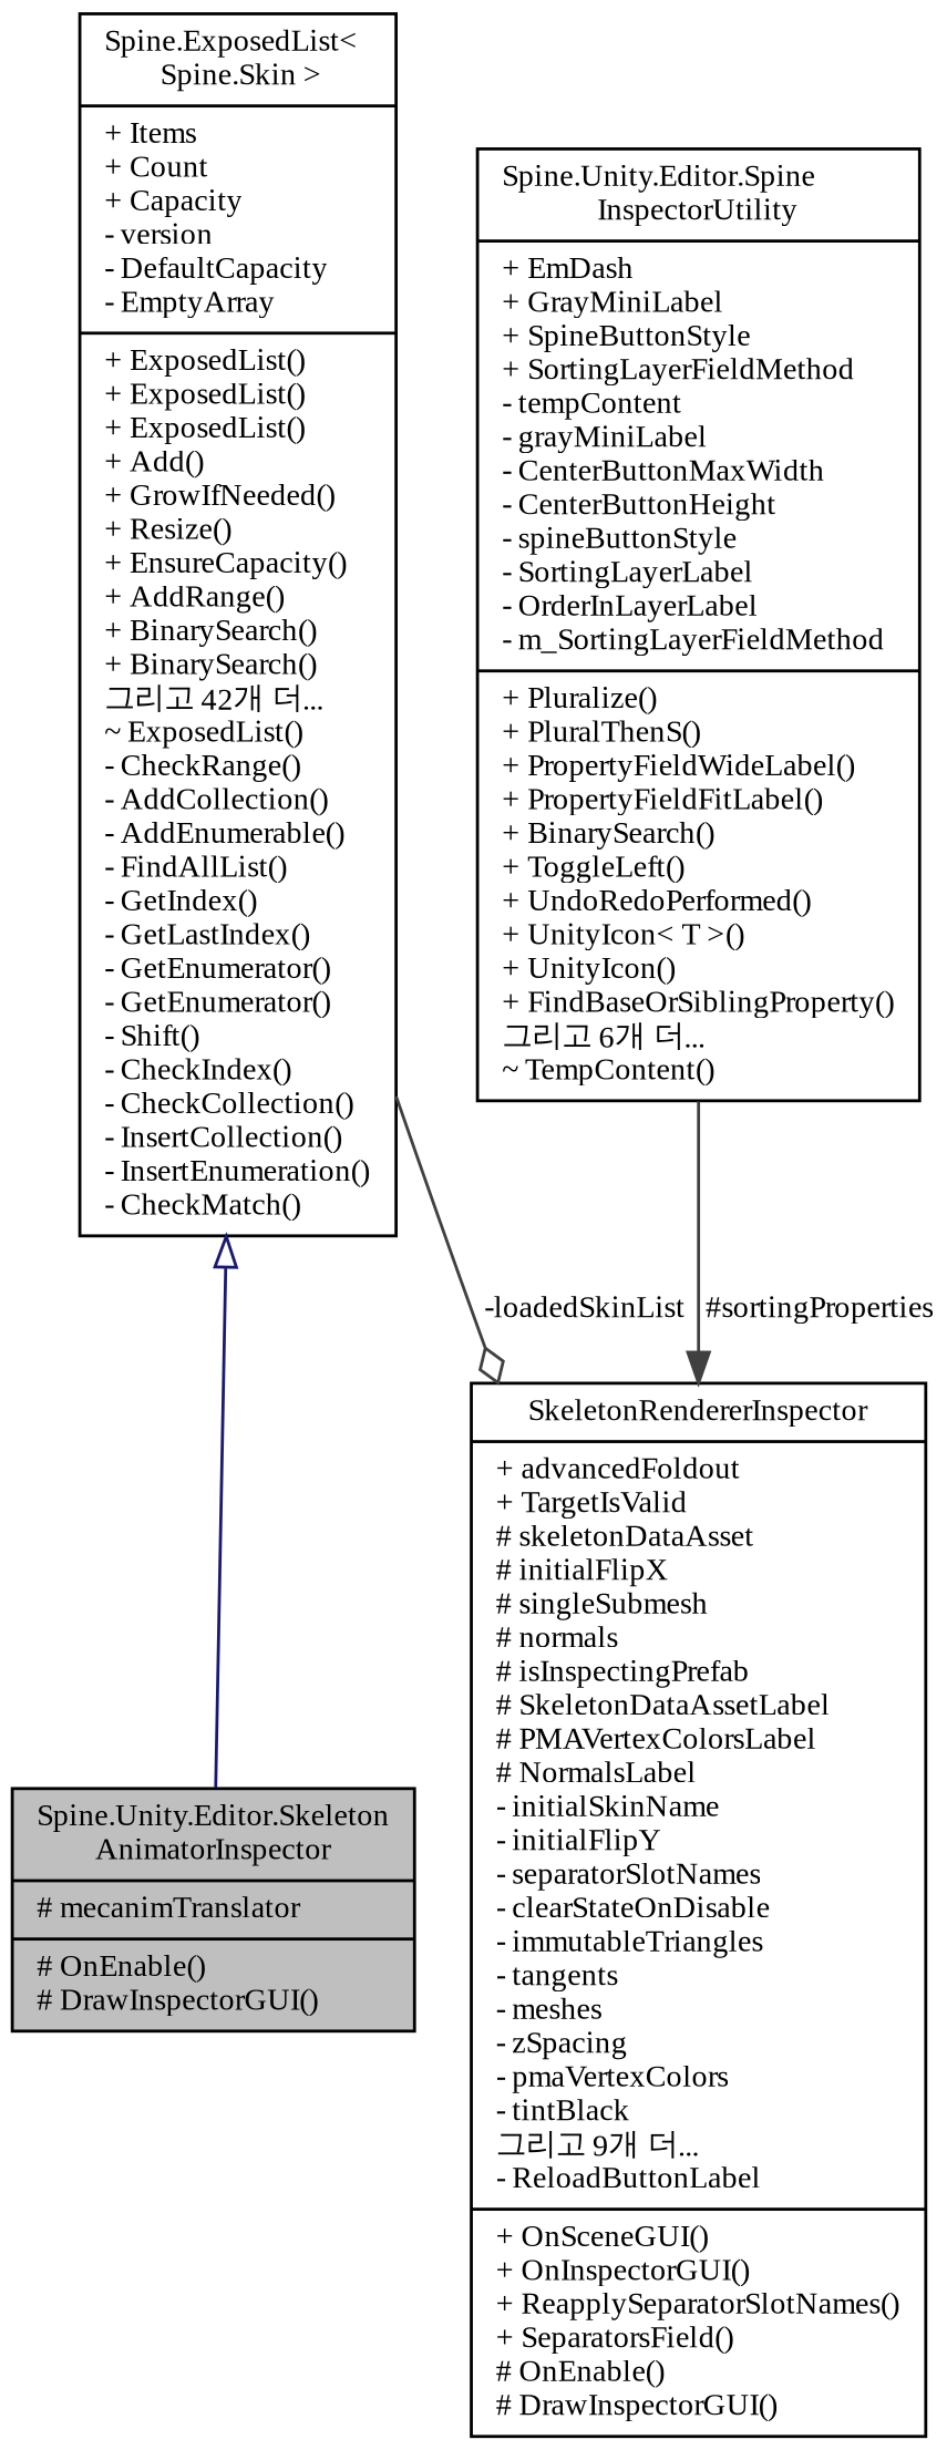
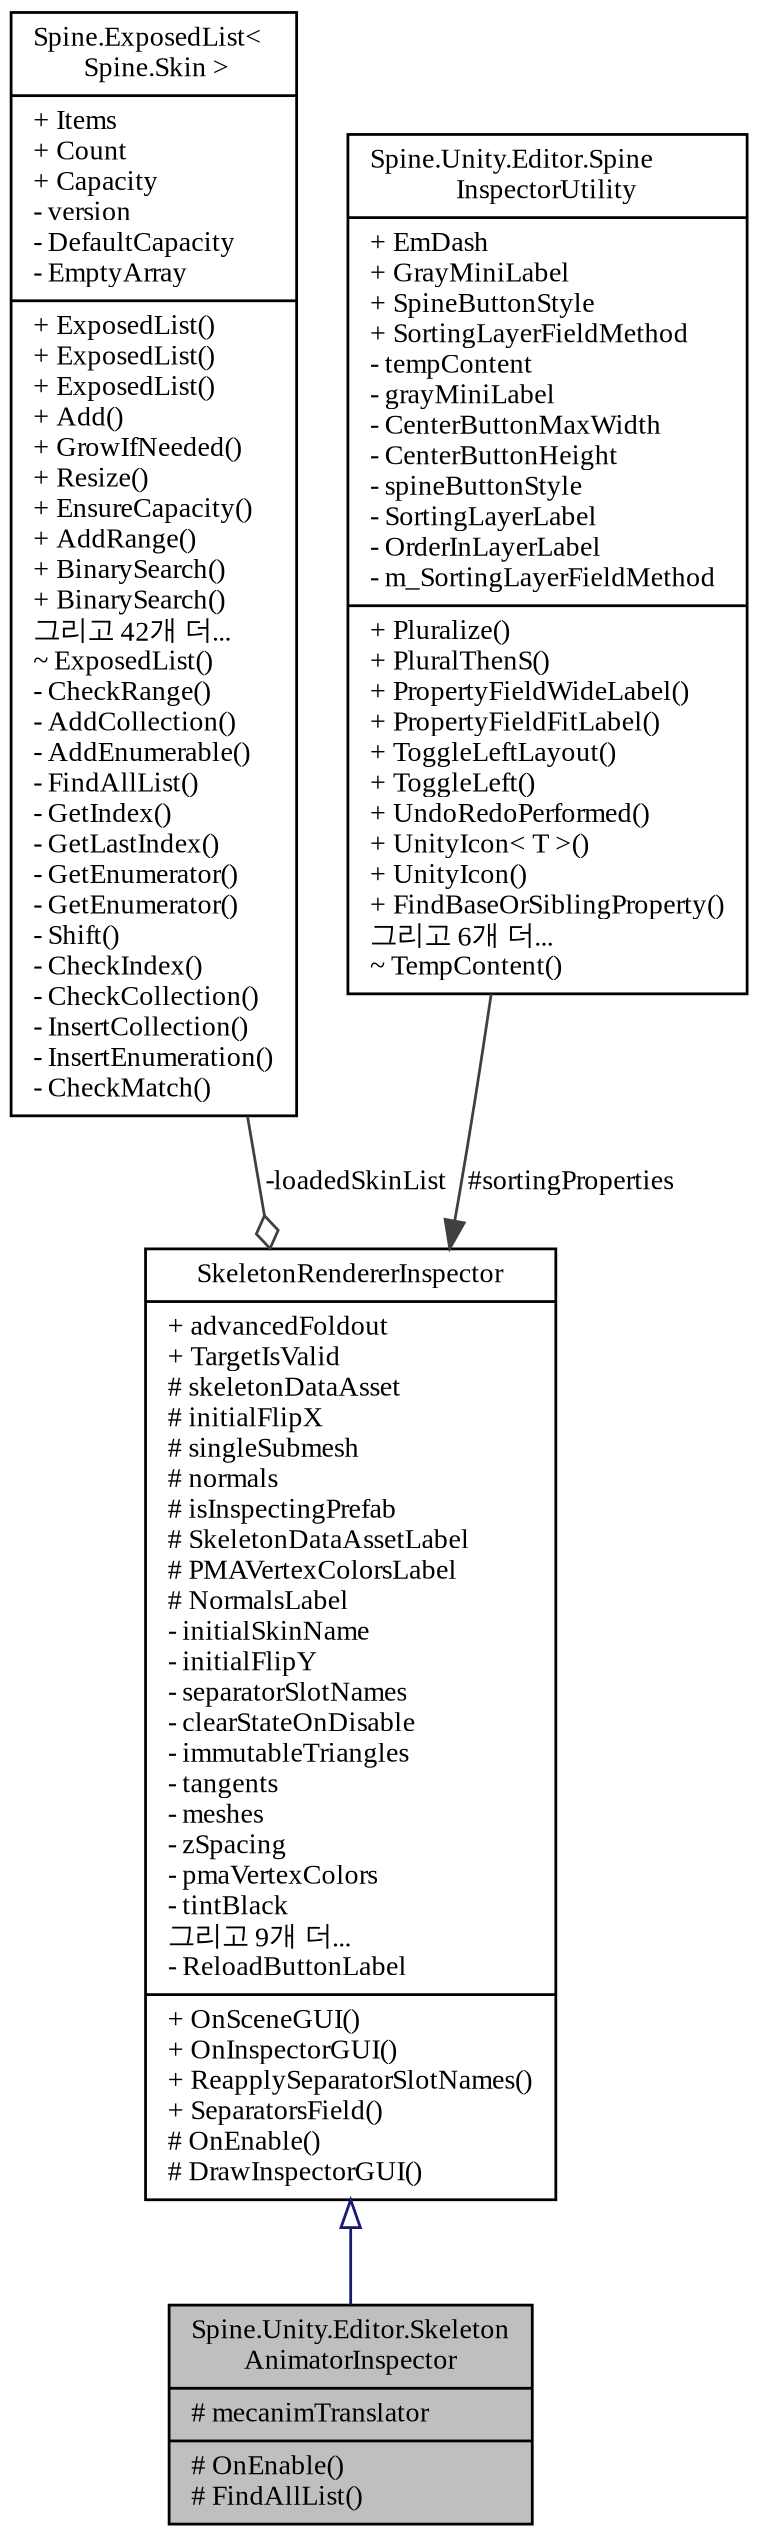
  digraph {
    fontname="Liberation Serif"
    node [color=black fillcolor=white fontname="Liberation Serif" fontsize=10 shape=record style=filled]
    edge [color=grey25 fontname="Liberation Serif" fontsize=10 labelfontname=Helvetica labelfontsize=10 style=solid]
-   n1 [fillcolor=grey75 fontcolor=black height=0.2 label="{Spine.Unity.Editor.Skeleton\lAnimatorInspector\n|# mecanimTranslator\l|# OnEnable()\l# DrawInspectorGUI()\l}" width=0.4]
+   n1 [fillcolor=grey75 fontcolor=black height=0.2 label="{Spine.Unity.Editor.Skeleton\lAnimatorInspector\n|# mecanimTranslator\l|# OnEnable()\l# FindAllList()\l}" width=0.4]
    n2 [height=0.2 label="{SkeletonRendererInspector\n|+ advancedFoldout\l+ TargetIsValid\l# skeletonDataAsset\l# initialFlipX\l# singleSubmesh\l# normals\l# isInspectingPrefab\l# SkeletonDataAssetLabel\l# PMAVertexColorsLabel\l# NormalsLabel\l- initialSkinName\l- initialFlipY\l- separatorSlotNames\l- clearStateOnDisable\l- immutableTriangles\l- tangents\l- meshes\l- zSpacing\l- pmaVertexColors\l- tintBlack\l그리고 9개 더...\l- ReloadButtonLabel\l|+ OnSceneGUI()\l+ OnInspectorGUI()\l+ ReapplySeparatorSlotNames()\l+ SeparatorsField()\l# OnEnable()\l# DrawInspectorGUI()\l}" width=0.4]
    n3 [height=0.2 label="{Spine.ExposedList\<\l Spine.Skin \>\n|+ Items\l+ Count\l+ Capacity\l- version\l- DefaultCapacity\l- EmptyArray\l|+ ExposedList()\l+ ExposedList()\l+ ExposedList()\l+ Add()\l+ GrowIfNeeded()\l+ Resize()\l+ EnsureCapacity()\l+ AddRange()\l+ BinarySearch()\l+ BinarySearch()\l그리고 42개 더...\l~ ExposedList()\l- CheckRange()\l- AddCollection()\l- AddEnumerable()\l- FindAllList()\l- GetIndex()\l- GetLastIndex()\l- GetEnumerator()\l- GetEnumerator()\l- Shift()\l- CheckIndex()\l- CheckCollection()\l- InsertCollection()\l- InsertEnumeration()\l- CheckMatch()\l}" width=0.4]
-   n4 [height=0.2 label="{Spine.Unity.Editor.Spine\lInspectorUtility\n|+ EmDash\l+ GrayMiniLabel\l+ SpineButtonStyle\l+ SortingLayerFieldMethod\l- tempContent\l- grayMiniLabel\l- CenterButtonMaxWidth\l- CenterButtonHeight\l- spineButtonStyle\l- SortingLayerLabel\l- OrderInLayerLabel\l- m_SortingLayerFieldMethod\l|+ Pluralize()\l+ PluralThenS()\l+ PropertyFieldWideLabel()\l+ PropertyFieldFitLabel()\l+ BinarySearch()\l+ ToggleLeft()\l+ UndoRedoPerformed()\l+ UnityIcon\< T \>()\l+ UnityIcon()\l+ FindBaseOrSiblingProperty()\l그리고 6개 더...\l~ TempContent()\l}" width=0.4]
-   n3 -> n1 [arrowtail=onormal color=midnightblue dir=back]
+   n4 [height=0.2 label="{Spine.Unity.Editor.Spine\lInspectorUtility\n|+ EmDash\l+ GrayMiniLabel\l+ SpineButtonStyle\l+ SortingLayerFieldMethod\l- tempContent\l- grayMiniLabel\l- CenterButtonMaxWidth\l- CenterButtonHeight\l- spineButtonStyle\l- SortingLayerLabel\l- OrderInLayerLabel\l- m_SortingLayerFieldMethod\l|+ Pluralize()\l+ PluralThenS()\l+ PropertyFieldWideLabel()\l+ PropertyFieldFitLabel()\l+ ToggleLeftLayout()\l+ ToggleLeft()\l+ UndoRedoPerformed()\l+ UnityIcon\< T \>()\l+ UnityIcon()\l+ FindBaseOrSiblingProperty()\l그리고 6개 더...\l~ TempContent()\l}" width=0.4]
+   n2 -> n1 [arrowtail=onormal color=midnightblue dir=back]
    n3 -> n2 [arrowhead=odiamond label=" -loadedSkinList"]
    n4 -> n2 [arrowhead=normal label=" #sortingProperties"]
  }
